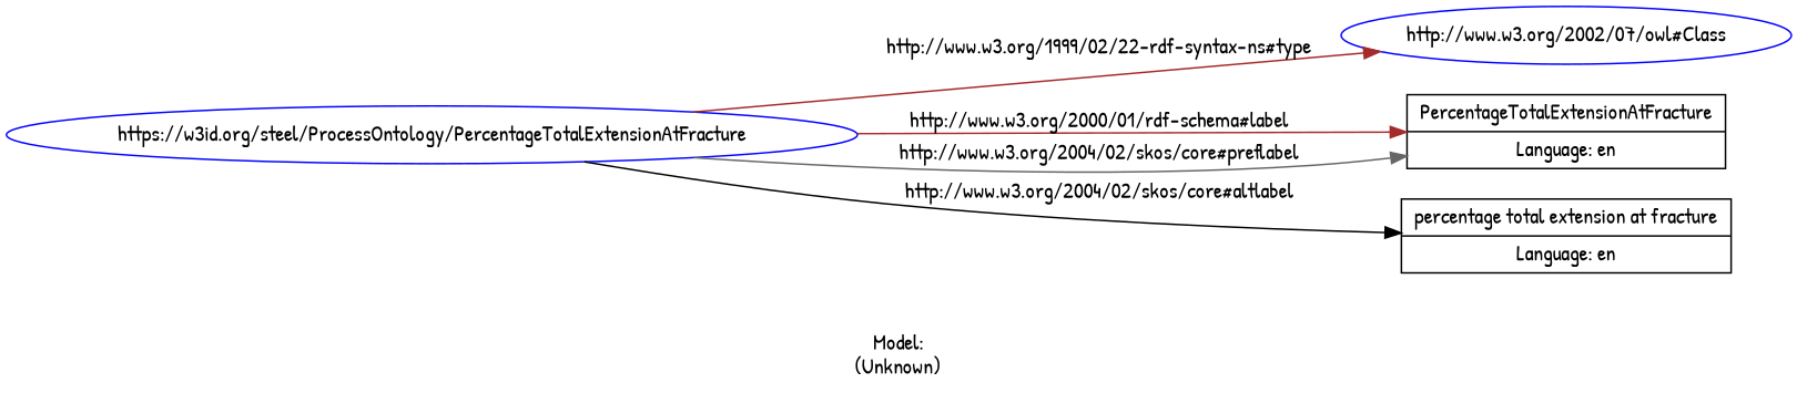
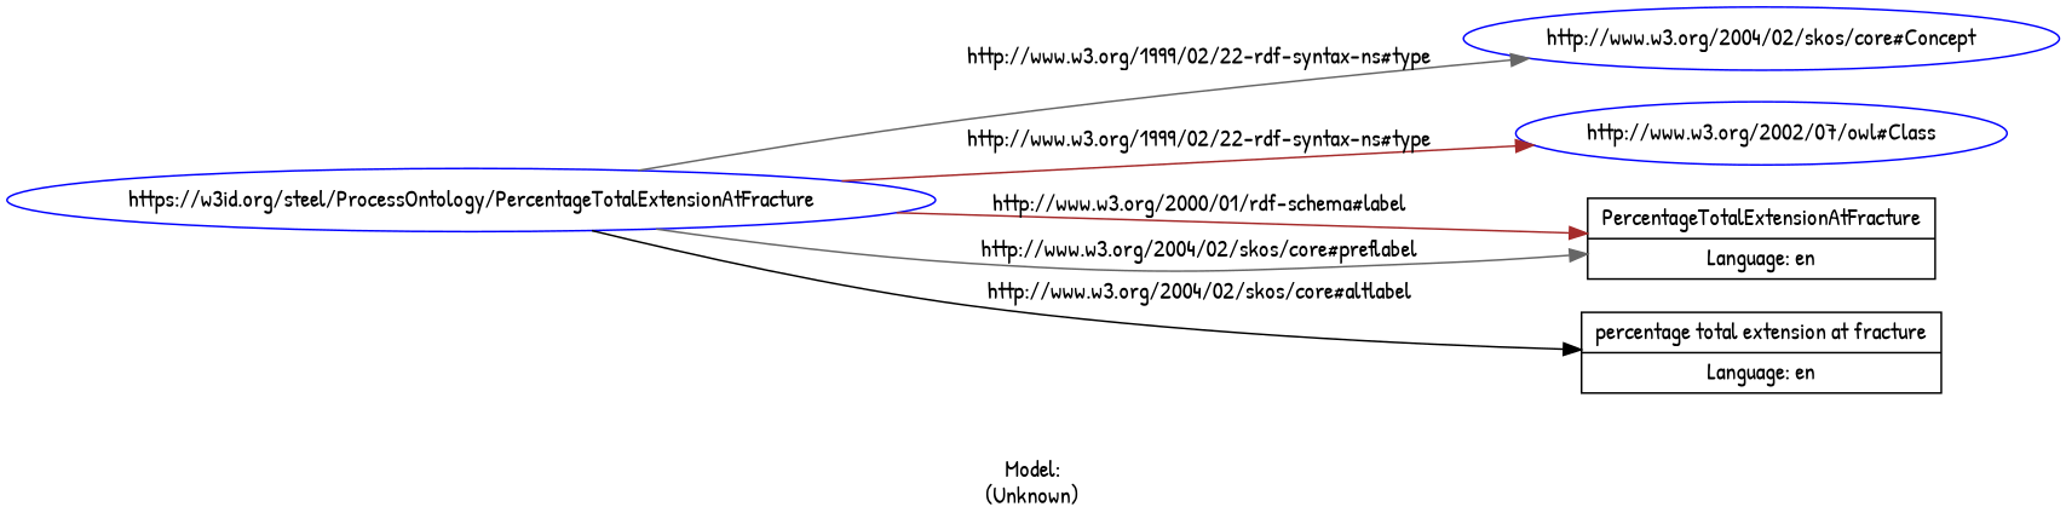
  digraph {
    label="\n\nModel:\n(Unknown)"
    rankdir=LR
    fontname="Patrick Hand"
    node [color=blue shape=ellipse fontname="Patrick Hand"]
    edge [color=gray40 fontname="Patrick Hand"]
    n1 [label="https://w3id.org/steel/ProcessOntology/PercentageTotalExtensionAtFracture"]
+   n2 [label="http://www.w3.org/2004/02/skos/core#Concept"]
    n3 [label="http://www.w3.org/2002/07/owl#Class"]
    n4 [label="PercentageTotalExtensionAtFracture|Language: en" shape=record color=""]
    n5 [label="percentage total extension at fracture|Language: en" shape=record color=""]
+   n1 -> n2 [label="http://www.w3.org/1999/02/22-rdf-syntax-ns#type"]
    n1 -> n3 [label="http://www.w3.org/1999/02/22-rdf-syntax-ns#type" color=brown]
    n1 -> n4 [label="http://www.w3.org/2000/01/rdf-schema#label" color=brown]
    n1 -> n4 [label="http://www.w3.org/2004/02/skos/core#preflabel"]
    n1 -> n5 [label="http://www.w3.org/2004/02/skos/core#altlabel" color=black]
  }
